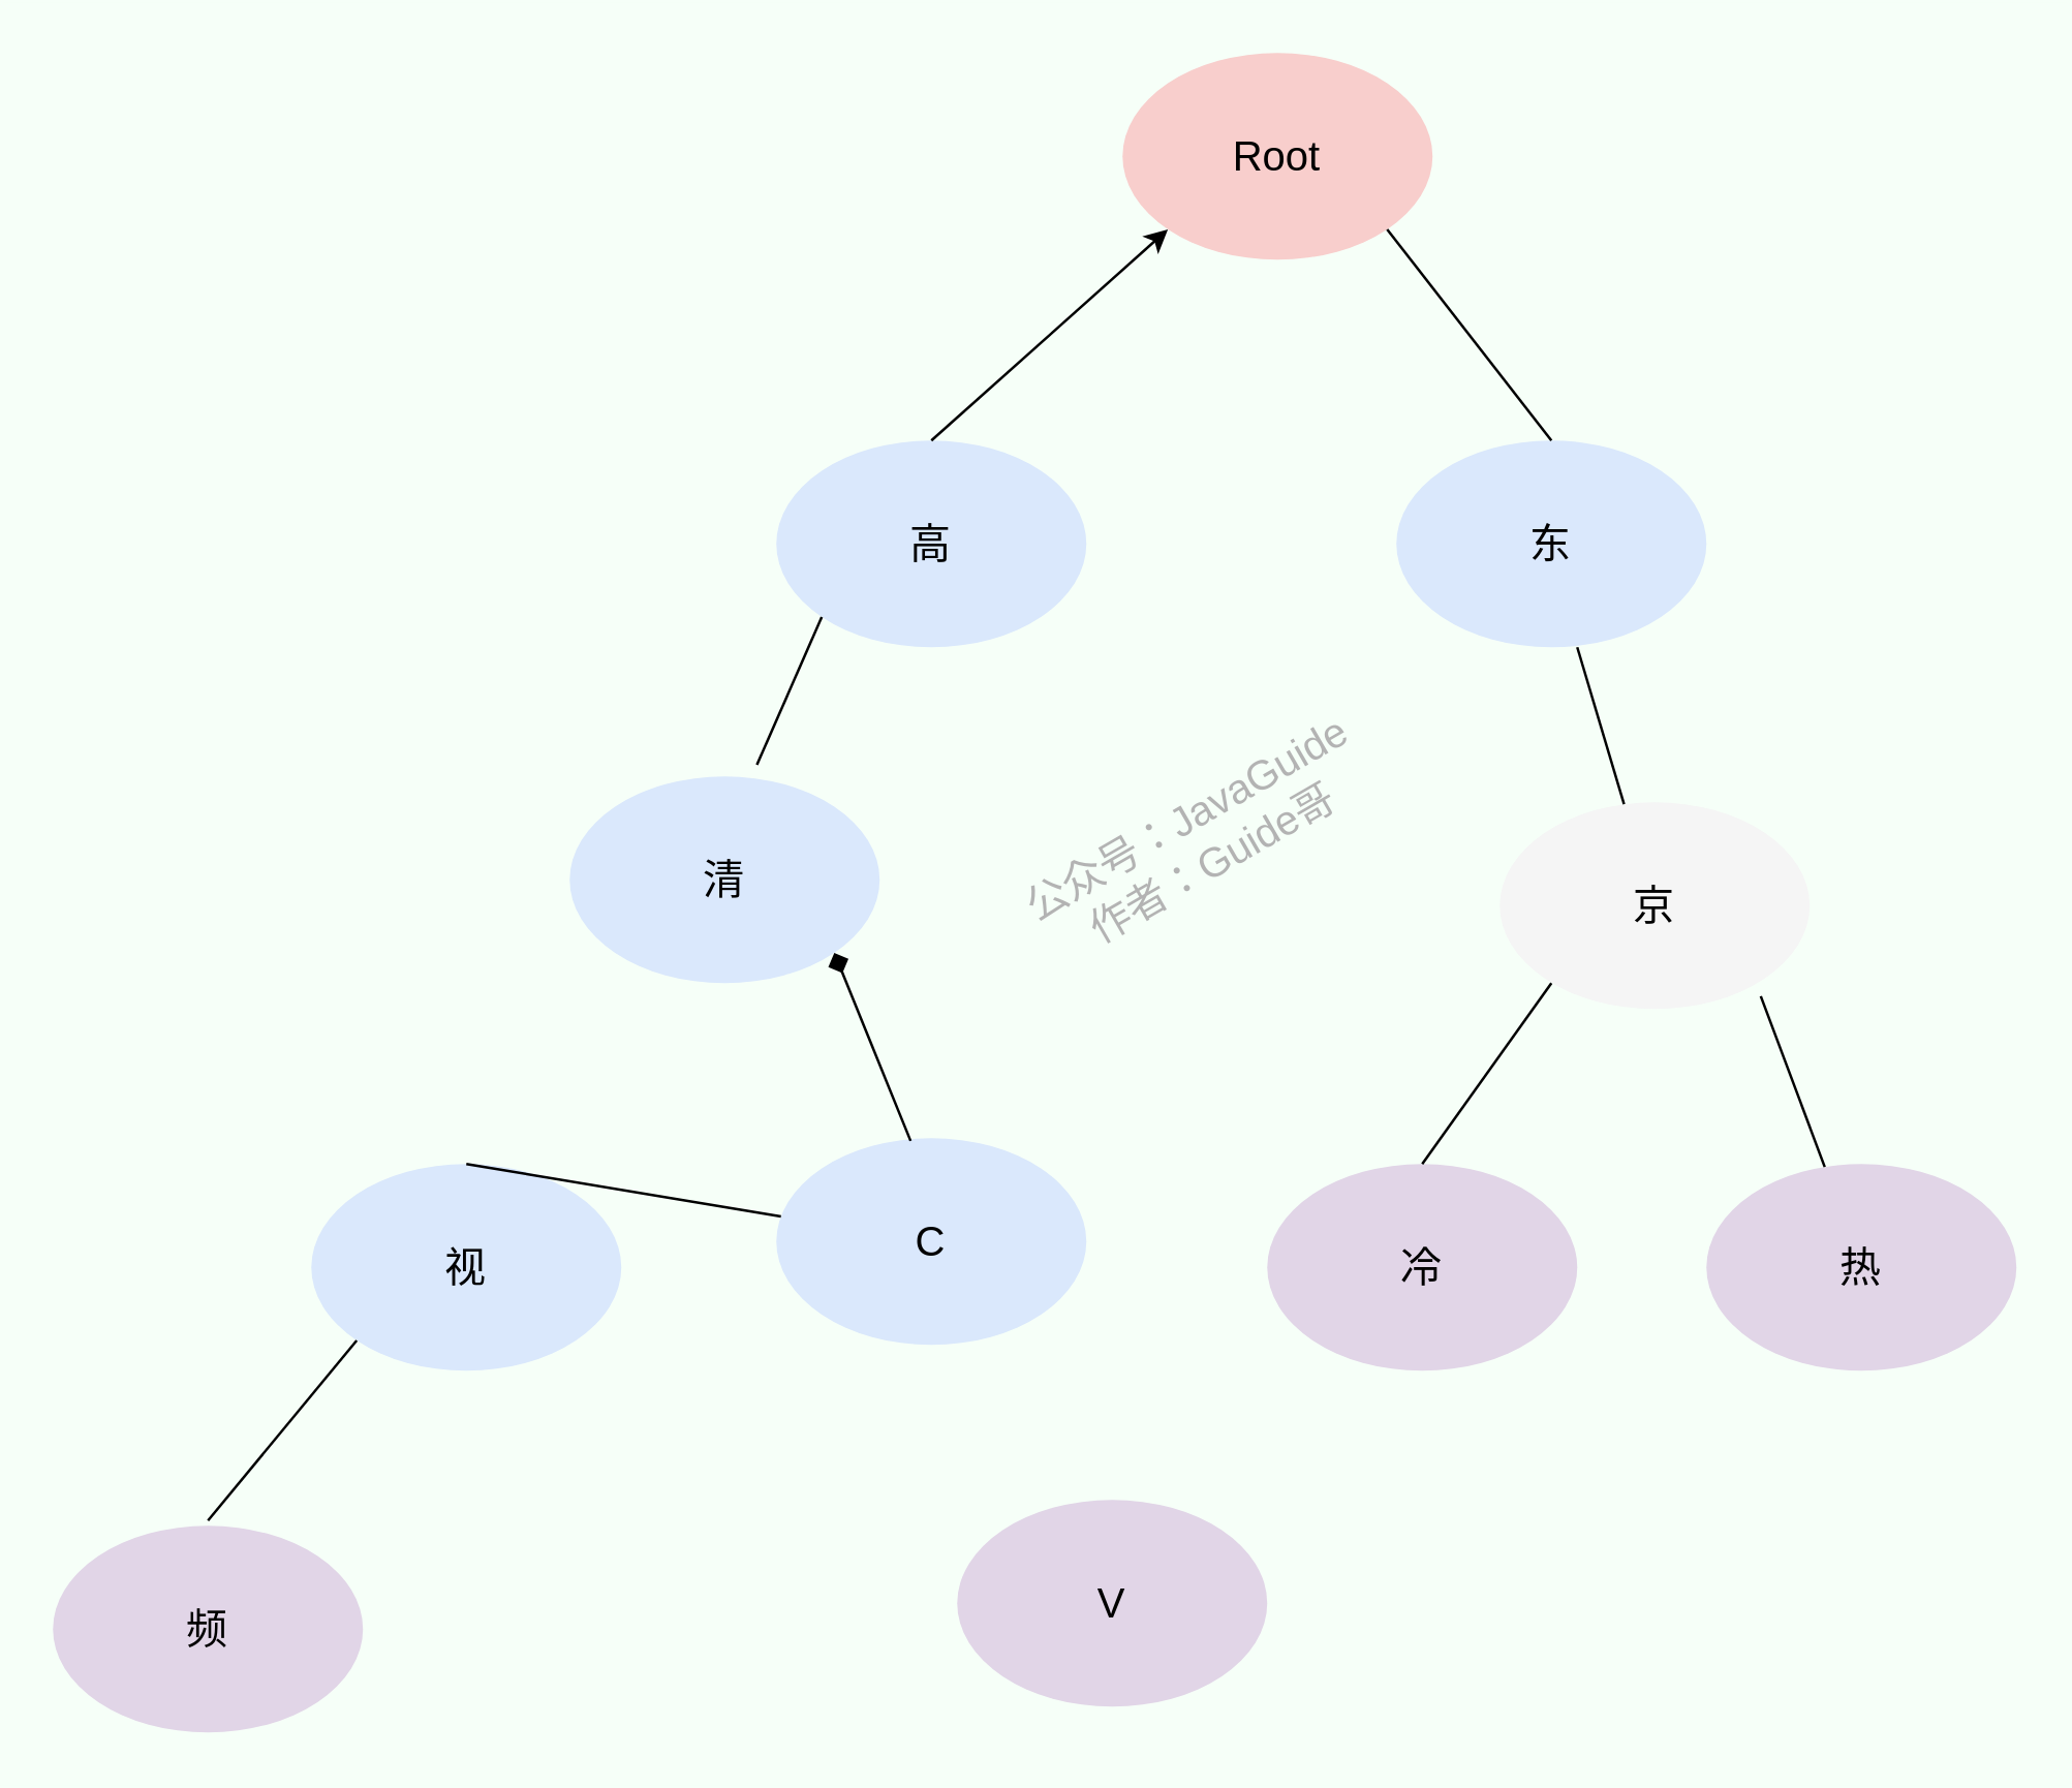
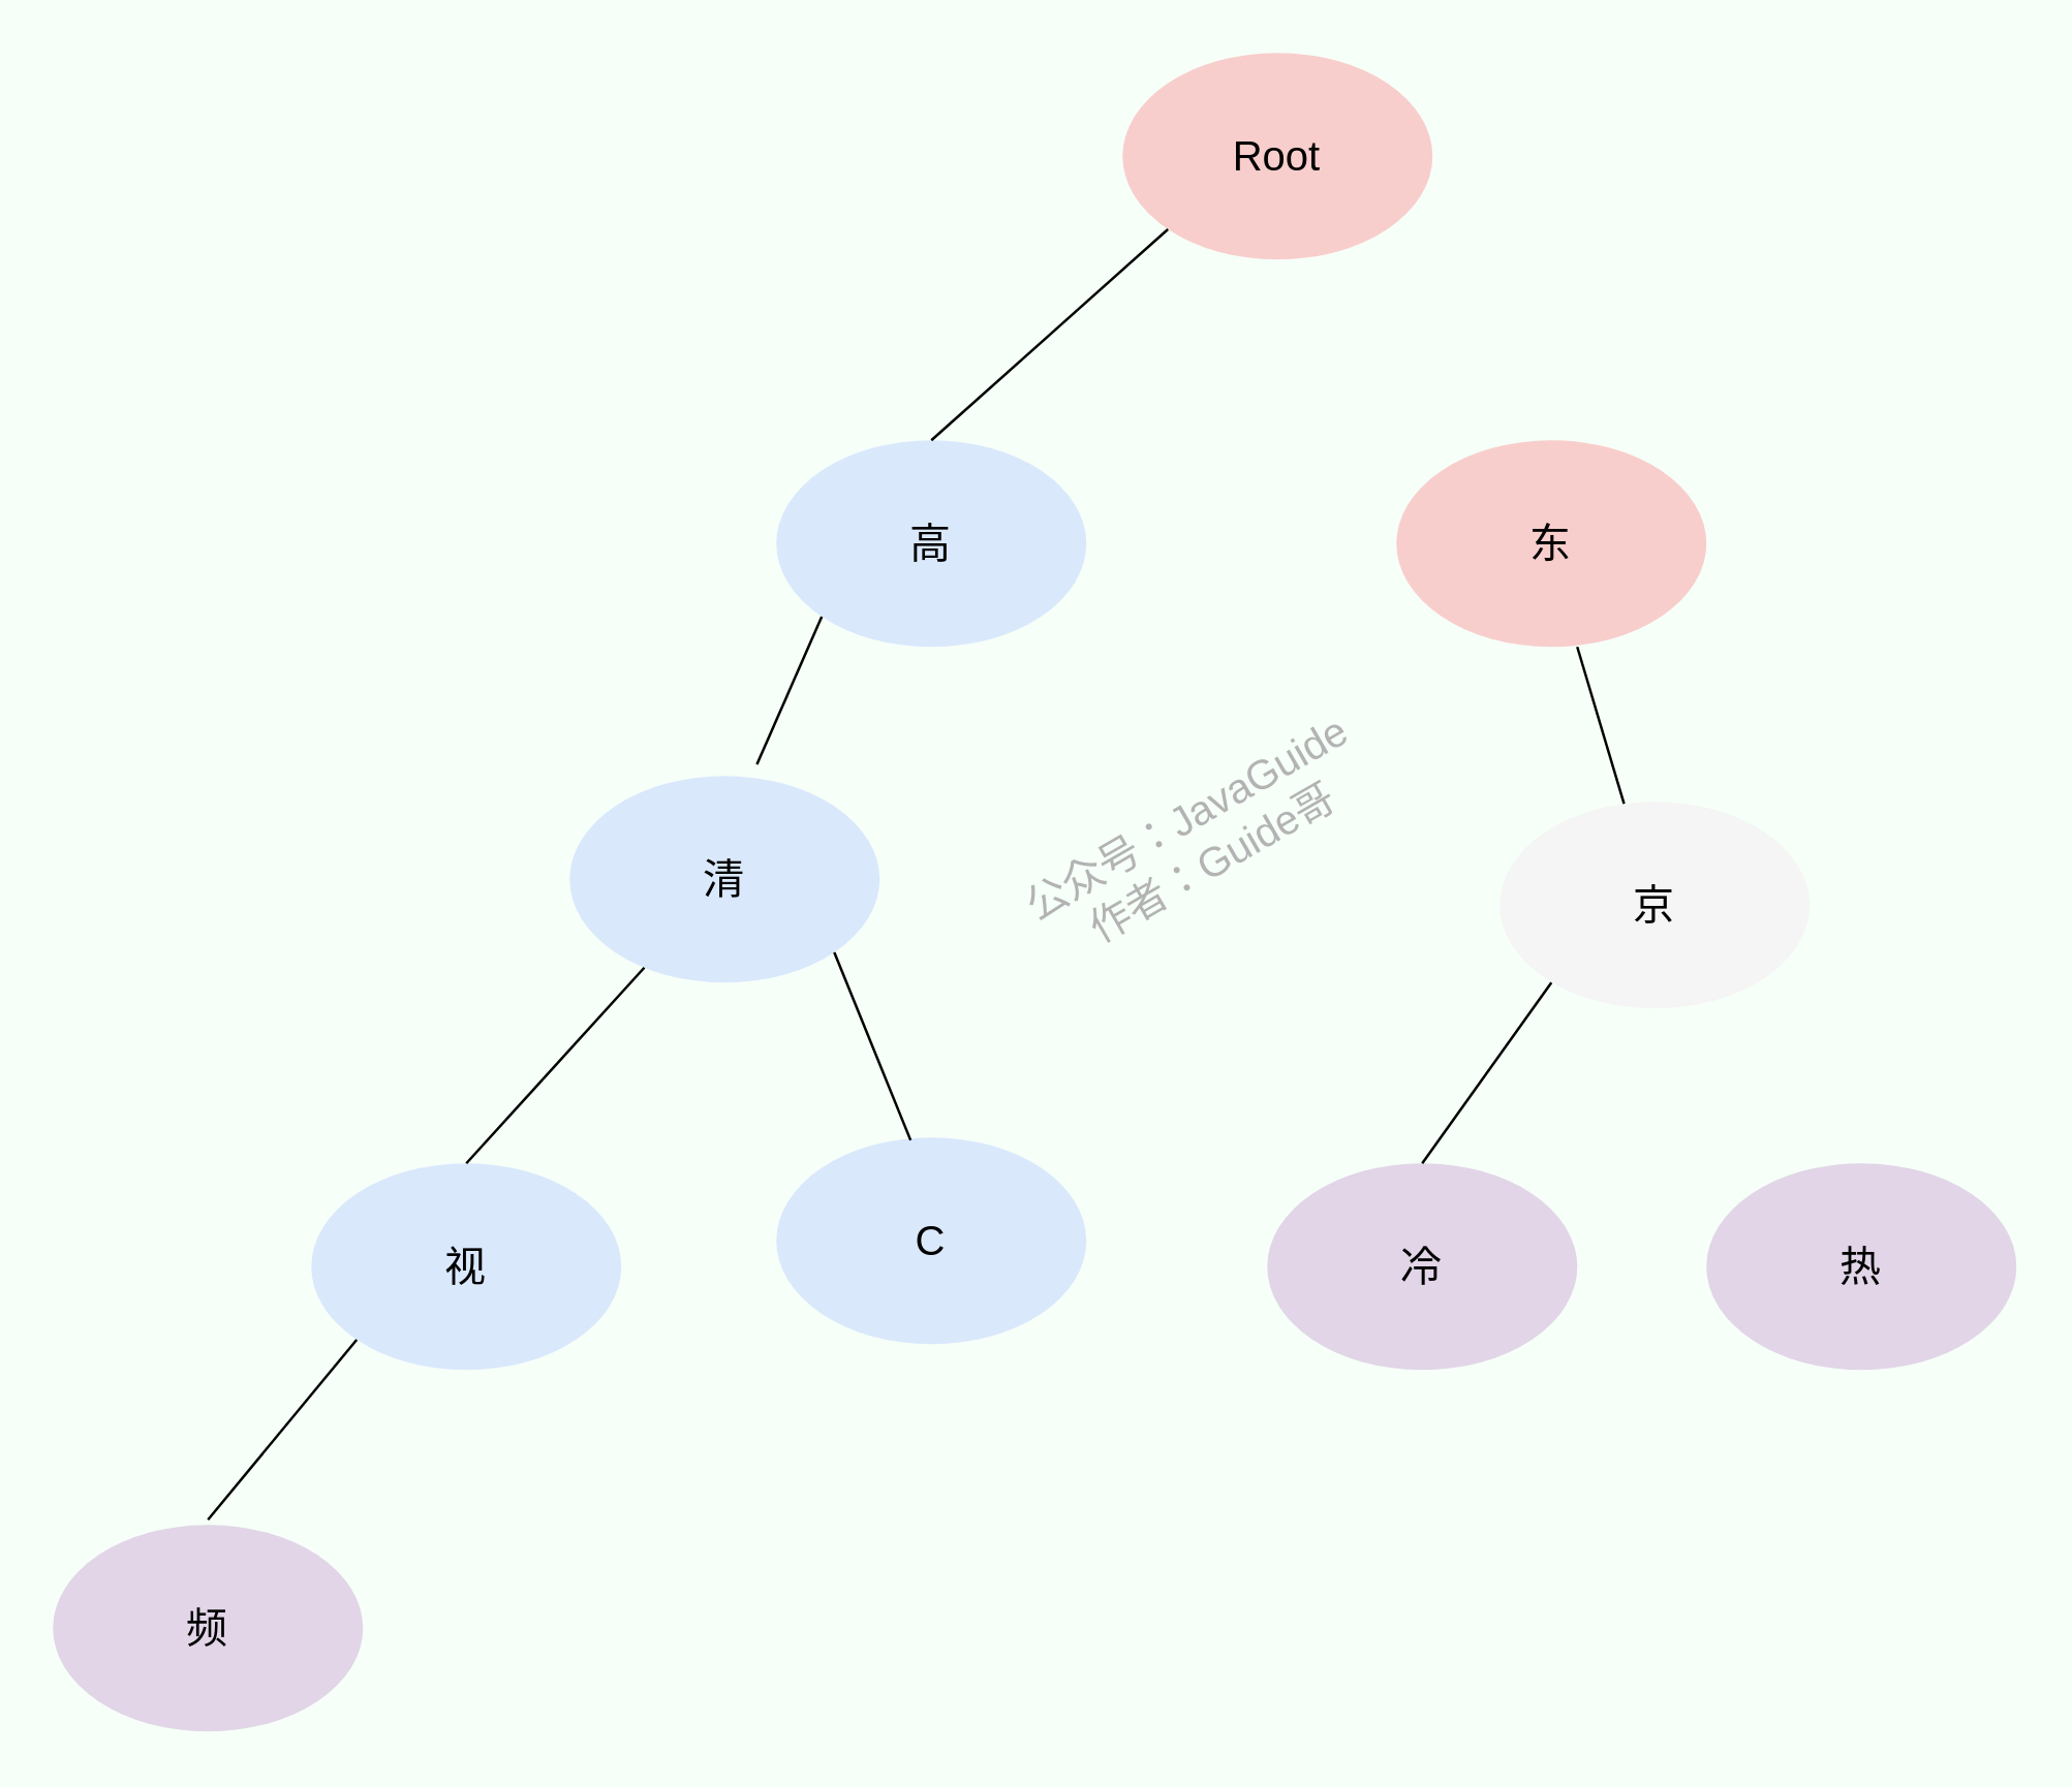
  <mxCell id="0" />
  <mxCell id="1" parent="0" />
  <mxCell id="2" value="Root" style="ellipse;whiteSpace=wrap;html=1;fontSize=16;fillColor=#f8cecc;strokeColor=none;shadow=0;sketch=0;" parent="1" vertex="1"><mxGeometry x="434" y="20" width="120" height="80" as="geometry" /></mxCell>
  <mxCell id="3" value="高" style="ellipse;whiteSpace=wrap;html=1;fontSize=16;fillColor=#dae8fc;strokeColor=none;shadow=0;sketch=0;" parent="1" vertex="1"><mxGeometry x="300" y="170" width="120" height="80" as="geometry" /></mxCell>
- <mxCell id="4" value="东" style="ellipse;whiteSpace=wrap;html=1;fontSize=16;fillColor=#dae8fc;strokeColor=none;shadow=0;sketch=0;" parent="1" vertex="1"><mxGeometry x="540" y="170" width="120" height="80" as="geometry" /></mxCell>
+ <mxCell id="4" value="东" style="ellipse;whiteSpace=wrap;html=1;fontSize=16;fillColor=#f8cecc;strokeColor=none;shadow=0;sketch=0;" parent="1" vertex="1"><mxGeometry x="540" y="170" width="120" height="80" as="geometry" /></mxCell>
  <mxCell id="5" value="清" style="ellipse;whiteSpace=wrap;html=1;fontSize=16;fillColor=#dae8fc;strokeColor=none;shadow=0;sketch=0;" parent="1" vertex="1"><mxGeometry x="220" y="300" width="120" height="80" as="geometry" /></mxCell>
  <mxCell id="6" value="视" style="ellipse;whiteSpace=wrap;html=1;fontSize=16;fillColor=#dae8fc;strokeColor=none;shadow=0;sketch=0;" parent="1" vertex="1"><mxGeometry x="120" y="450" width="120" height="80" as="geometry" /></mxCell>
  <mxCell id="7" value="C" style="ellipse;whiteSpace=wrap;html=1;fontSize=16;fillColor=#dae8fc;strokeColor=none;shadow=0;sketch=0;" parent="1" vertex="1"><mxGeometry x="300" y="440" width="120" height="80" as="geometry" /></mxCell>
- <mxCell id="8" value="V" style="ellipse;whiteSpace=wrap;html=1;fontSize=16;fillColor=#e1d5e7;strokeColor=none;shadow=0;sketch=0;" parent="1" vertex="1"><mxGeometry x="370" y="580" width="120" height="80" as="geometry" /></mxCell>
  <mxCell id="9" value="频" style="ellipse;whiteSpace=wrap;html=1;fontSize=16;fillColor=#e1d5e7;strokeColor=none;shadow=0;sketch=0;" parent="1" vertex="1"><mxGeometry x="20" y="590" width="120" height="80" as="geometry" /></mxCell>
  <mxCell id="10" value="京" style="ellipse;whiteSpace=wrap;html=1;fontSize=16;fillColor=#f5f5f5;strokeColor=none;shadow=0;sketch=0;" parent="1" vertex="1"><mxGeometry x="580" y="310" width="120" height="80" as="geometry" /></mxCell>
- <mxCell id="11" value="" style="endArrow=classic;html=1;fontSize=16;entryX=0;entryY=1;entryDx=0;entryDy=0;exitX=0.5;exitY=0;exitDx=0;exitDy=0;shadow=0;sketch=0;" parent="1" source="3" target="2" edge="1"><mxGeometry width="50" height="50" relative="1" as="geometry"><mxPoint x="440" y="170" as="sourcePoint" /><mxPoint x="490" y="120" as="targetPoint" /></mxGeometry></mxCell>
+ <mxCell id="11" value="" style="endArrow=none;html=1;fontSize=16;entryX=0;entryY=1;entryDx=0;entryDy=0;exitX=0.5;exitY=0;exitDx=0;exitDy=0;shadow=0;sketch=0;" parent="1" source="3" target="2" edge="1"><mxGeometry width="50" height="50" relative="1" as="geometry"><mxPoint x="440" y="170" as="sourcePoint" /><mxPoint x="490" y="120" as="targetPoint" /></mxGeometry></mxCell>
  <mxCell id="12" value="" style="endArrow=none;html=1;fontSize=16;entryX=0;entryY=1;entryDx=0;entryDy=0;exitX=0.604;exitY=-0.056;exitDx=0;exitDy=0;exitPerimeter=0;shadow=0;sketch=0;" parent="1" source="5" target="3" edge="1"><mxGeometry width="50" height="50" relative="1" as="geometry"><mxPoint x="200" y="270" as="sourcePoint" /><mxPoint x="250" y="220" as="targetPoint" /></mxGeometry></mxCell>
- <mxCell id="13" value="" style="endArrow=none;html=1;fontSize=16;exitX=0.5;exitY=0;exitDx=0;exitDy=0;shadow=0;sketch=0;" parent="1" source="6" target="7" edge="1"><mxGeometry width="50" height="50" relative="1" as="geometry"><mxPoint x="160" y="420" as="sourcePoint" /><mxPoint x="210" y="370" as="targetPoint" /></mxGeometry></mxCell>
+ <mxCell id="13" value="" style="endArrow=none;html=1;fontSize=16;exitX=0.5;exitY=0;exitDx=0;exitDy=0;shadow=0;sketch=0;" parent="1" source="6" target="5" edge="1"><mxGeometry width="50" height="50" relative="1" as="geometry"><mxPoint x="160" y="420" as="sourcePoint" /><mxPoint x="210" y="370" as="targetPoint" /></mxGeometry></mxCell>
  <mxCell id="14" value="" style="endArrow=none;html=1;fontSize=16;entryX=0;entryY=1;entryDx=0;entryDy=0;shadow=0;sketch=0;" parent="1" target="6" edge="1"><mxGeometry width="50" height="50" relative="1" as="geometry"><mxPoint x="80" y="588" as="sourcePoint" /><mxPoint x="147.258" y="519.996" as="targetPoint" /></mxGeometry></mxCell>
- <mxCell id="15" value="" style="endArrow=diamond;html=1;fontSize=16;entryX=1;entryY=1;entryDx=0;entryDy=0;exitX=0.433;exitY=0.013;exitDx=0;exitDy=0;exitPerimeter=0;shadow=0;sketch=0;" parent="1" source="7" target="5" edge="1"><mxGeometry width="50" height="50" relative="1" as="geometry"><mxPoint x="390" y="430" as="sourcePoint" /><mxPoint x="440" y="380" as="targetPoint" /></mxGeometry></mxCell>
- <mxCell id="16" value="" style="endArrow=none;html=1;fontSize=16;entryX=1;entryY=1;entryDx=0;entryDy=0;exitX=0.5;exitY=0;exitDx=0;exitDy=0;shadow=0;sketch=0;" parent="1" source="4" target="2" edge="1"><mxGeometry width="50" height="50" relative="1" as="geometry"><mxPoint x="710" y="180" as="sourcePoint" /><mxPoint x="760" y="130" as="targetPoint" /></mxGeometry></mxCell>
+ <mxCell id="15" value="" style="endArrow=none;html=1;fontSize=16;entryX=1;entryY=1;entryDx=0;entryDy=0;exitX=0.433;exitY=0.013;exitDx=0;exitDy=0;exitPerimeter=0;shadow=0;sketch=0;" parent="1" source="7" target="5" edge="1"><mxGeometry width="50" height="50" relative="1" as="geometry"><mxPoint x="390" y="430" as="sourcePoint" /><mxPoint x="440" y="380" as="targetPoint" /></mxGeometry></mxCell>
  <mxCell id="17" value="" style="endArrow=none;html=1;fontSize=16;entryX=1;entryY=1;entryDx=0;entryDy=0;shadow=0;sketch=0;" parent="1" source="10" edge="1"><mxGeometry width="50" height="50" relative="1" as="geometry"><mxPoint x="673.57" y="331.72" as="sourcePoint" /><mxPoint x="609.996" y="250.004" as="targetPoint" /></mxGeometry></mxCell>
  <mxCell id="18" value="热" style="ellipse;whiteSpace=wrap;html=1;fontSize=16;fillColor=#e1d5e7;strokeColor=none;shadow=0;sketch=0;" parent="1" vertex="1"><mxGeometry x="660" y="450" width="120" height="80" as="geometry" /></mxCell>
- <mxCell id="19" value="" style="endArrow=none;html=1;fontSize=16;entryX=0.842;entryY=0.938;entryDx=0;entryDy=0;shadow=0;sketch=0;entryPerimeter=0;" parent="1" source="18" target="10" edge="1"><mxGeometry width="50" height="50" relative="1" as="geometry"><mxPoint x="713.57" y="471.72" as="sourcePoint" /><mxPoint x="649.996" y="390.004" as="targetPoint" /></mxGeometry></mxCell>
  <mxCell id="20" value="公众号：JavaGuide&lt;br style=&quot;font-size: 16px;&quot;&gt;作者：Guide哥" style="text;html=1;strokeColor=none;fillColor=none;align=center;verticalAlign=middle;whiteSpace=wrap;rounded=0;labelBackgroundColor=none;fontSize=16;fontColor=#B3B3B3;rotation=-30;sketch=0;" parent="1" vertex="1"><mxGeometry x="374" y="320" width="180" height="10" as="geometry" /></mxCell>
  <mxCell id="21" value="冷" style="ellipse;whiteSpace=wrap;html=1;fontSize=16;fillColor=#e1d5e7;strokeColor=none;shadow=0;sketch=0;" parent="1" vertex="1"><mxGeometry x="490" y="450" width="120" height="80" as="geometry" /></mxCell>
  <mxCell id="22" value="" style="endArrow=none;html=1;fontSize=16;shadow=0;sketch=0;exitX=0.5;exitY=0;exitDx=0;exitDy=0;" parent="1" source="21" edge="1"><mxGeometry width="50" height="50" relative="1" as="geometry"><mxPoint x="560" y="442" as="sourcePoint" /><mxPoint x="600" y="380" as="targetPoint" /></mxGeometry></mxCell>
